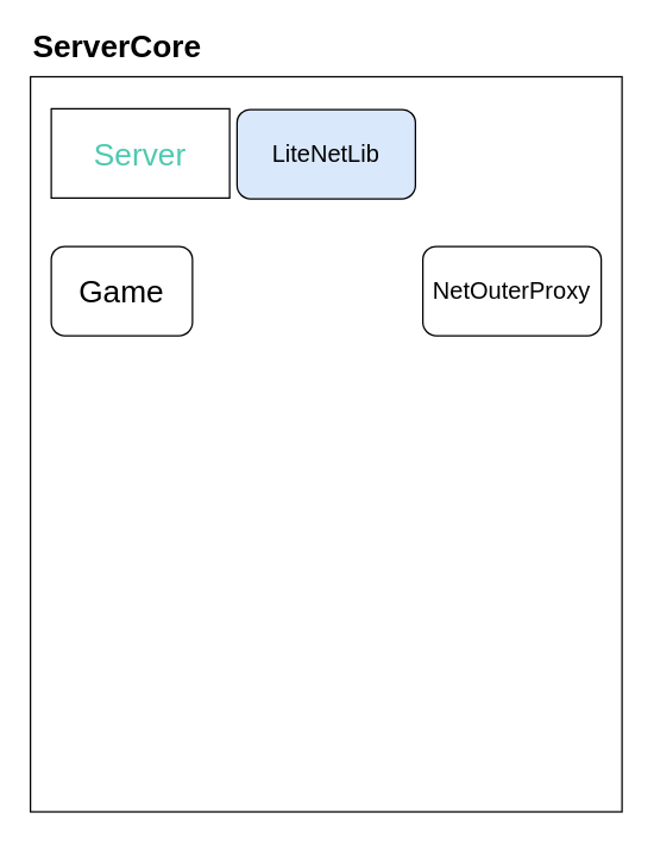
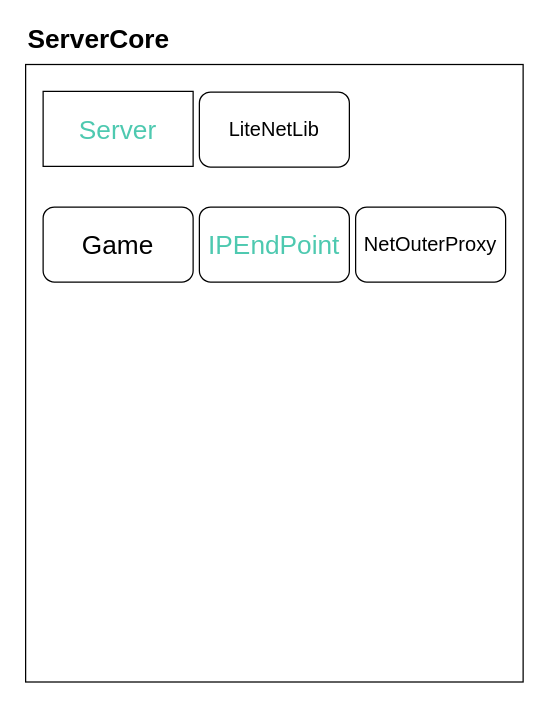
  <mxCell id="0" />
  <mxCell id="1" parent="0" />
  <mxCell id="2" value="" style="rounded=0;whiteSpace=wrap;html=1;horizontal=0;verticalAlign=bottom;" parent="1" vertex="1"><mxGeometry x="20" y="51" width="398" height="494" as="geometry" /></mxCell>
  <mxCell id="3" value="ServerCore" style="text;html=1;strokeColor=none;fillColor=none;align=left;verticalAlign=middle;whiteSpace=wrap;rounded=0;fontColor=#000000;fontSize=21;fontStyle=1" parent="1" vertex="1"><mxGeometry x="20" y="20" width="74" height="20" as="geometry" /></mxCell>
  <mxCell id="4" value="&lt;font color=&quot;#4ec9b0&quot;&gt;Server&lt;/font&gt;" style="whiteSpace=wrap;html=1;fontSize=21;fontColor=#000000;rounded=0;" parent="1" vertex="1"><mxGeometry x="34" y="72.5" width="120" height="60" as="geometry" /></mxCell>
- <mxCell id="5" value="Game" style="rounded=1;whiteSpace=wrap;html=1;fontSize=21;fontColor=#000000;" parent="1" vertex="1"><mxGeometry x="34" y="165" width="95" height="60" as="geometry" /></mxCell>
+ <mxCell id="5" value="Game" style="rounded=1;whiteSpace=wrap;html=1;fontSize=21;fontColor=#000000;" parent="1" vertex="1"><mxGeometry x="34" y="165" width="120" height="60" as="geometry" /></mxCell>
+ <mxCell id="6" value="&lt;font color=&quot;#4ec9b0&quot;&gt;IPEndPoint&lt;br&gt;&lt;/font&gt;" style="rounded=1;whiteSpace=wrap;html=1;fontSize=21;fontColor=#000000;" parent="1" vertex="1"><mxGeometry x="159" y="165" width="120" height="60" as="geometry" /></mxCell>
  <mxCell id="7" value="NetOuterProxy" style="rounded=1;whiteSpace=wrap;html=1;fontSize=16;fontColor=#000000;" parent="1" vertex="1"><mxGeometry x="284" y="165" width="120" height="60" as="geometry" /></mxCell>
- <mxCell id="8" value="LiteNetLib" style="rounded=1;whiteSpace=wrap;html=1;fontSize=16;fontColor=#000000;fillColor=#dae8fc;" parent="1" vertex="1"><mxGeometry x="159" y="73" width="120" height="60" as="geometry" /></mxCell>
+ <mxCell id="8" value="LiteNetLib" style="rounded=1;whiteSpace=wrap;html=1;fontSize=16;fontColor=#000000;" parent="1" vertex="1"><mxGeometry x="159" y="73" width="120" height="60" as="geometry" /></mxCell>
